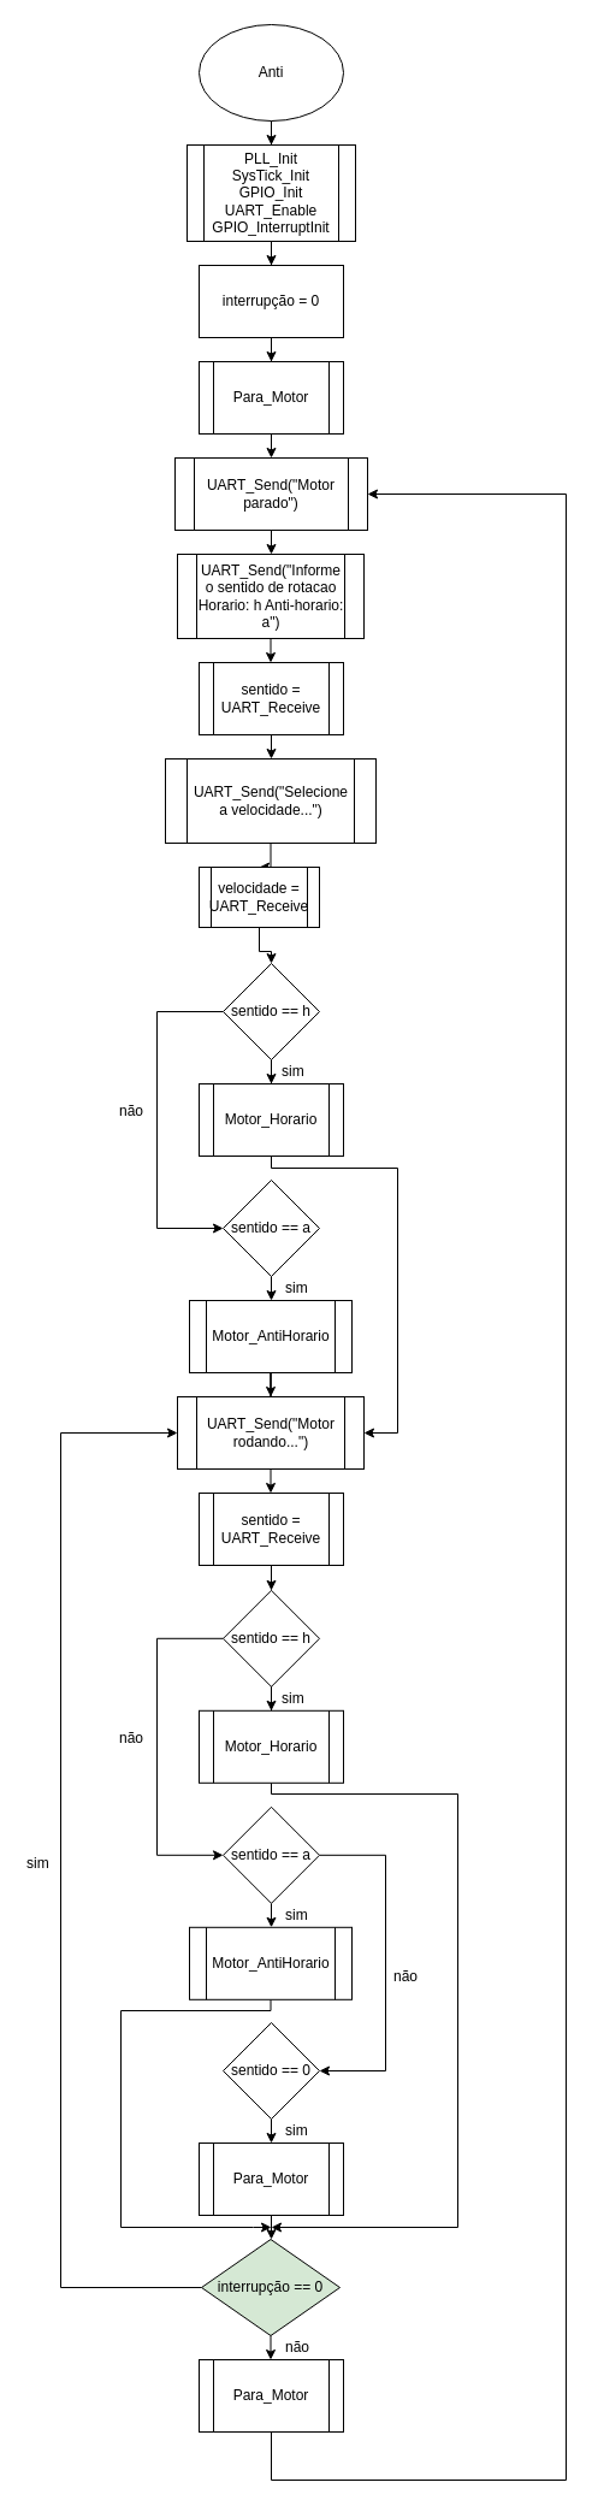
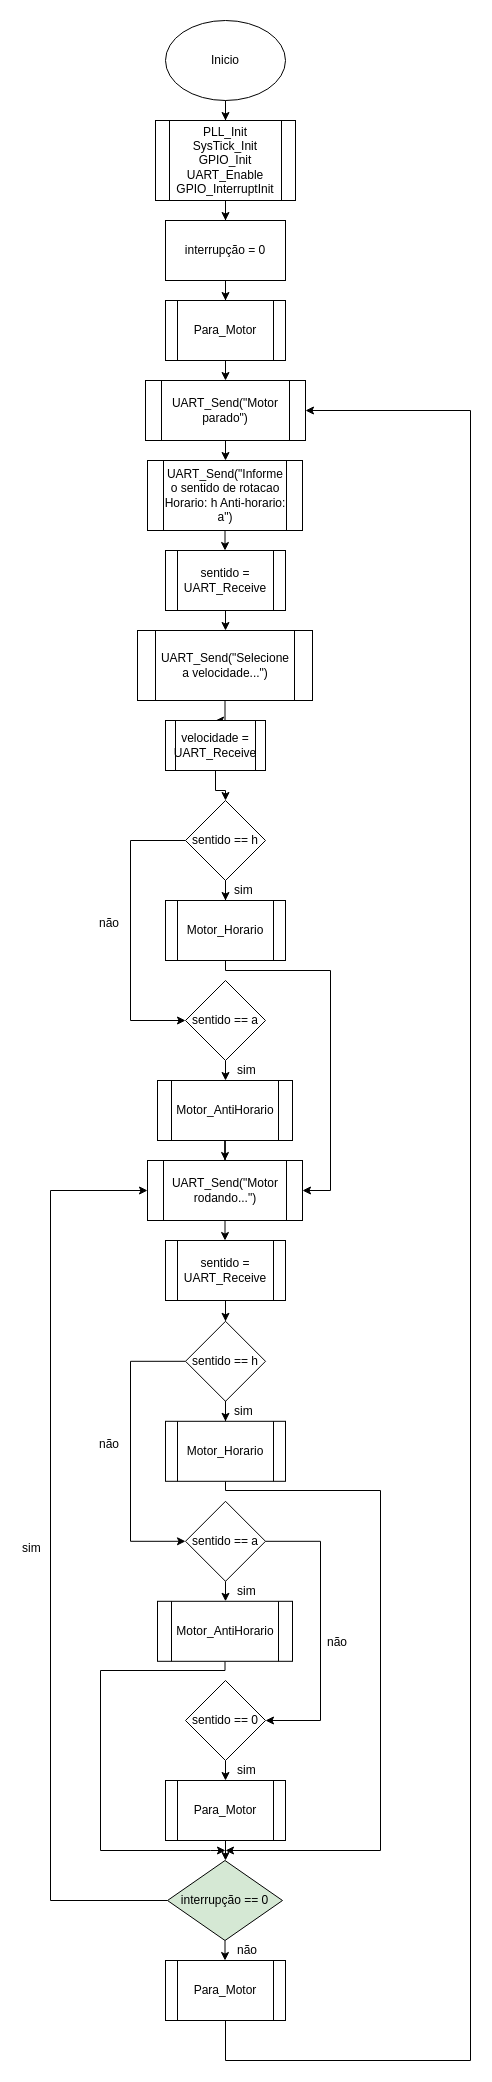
  <mxCell id="0" />
  <mxCell id="1" parent="0" />
  <mxCell id="2" value="" style="edgeStyle=orthogonalEdgeStyle;rounded=0;orthogonalLoop=1;jettySize=auto;html=1;" edge="1" parent="1" source="3" target="5"><mxGeometry relative="1" as="geometry" /></mxCell>
- <mxCell id="3" value="Anti" style="ellipse;whiteSpace=wrap;html=1;" vertex="1" parent="1"><mxGeometry x="165" width="120" height="80" as="geometry" y="20" /></mxCell>
+ <mxCell id="3" value="Inicio" style="ellipse;whiteSpace=wrap;html=1;" vertex="1" parent="1"><mxGeometry x="165" width="120" height="80" as="geometry" y="20" /></mxCell>
  <mxCell id="4" value="" style="edgeStyle=orthogonalEdgeStyle;rounded=0;orthogonalLoop=1;jettySize=auto;html=1;" edge="1" parent="1" source="5" target="7"><mxGeometry relative="1" as="geometry" /></mxCell>
  <mxCell id="5" value="PLL_Init&lt;br&gt;SysTick_Init&lt;br&gt;GPIO_Init&lt;br&gt;UART_Enable&lt;br&gt;GPIO_InterruptInit&lt;br&gt;" style="shape=process;whiteSpace=wrap;html=1;backgroundOutline=1;" vertex="1" parent="1"><mxGeometry x="155" y="120" width="140" height="80" as="geometry" /></mxCell>
  <mxCell id="6" value="" style="edgeStyle=orthogonalEdgeStyle;rounded=0;orthogonalLoop=1;jettySize=auto;html=1;" edge="1" parent="1" source="7" target="9"><mxGeometry relative="1" as="geometry" /></mxCell>
  <mxCell id="7" value="interrupção = 0" style="rounded=0;whiteSpace=wrap;html=1;" vertex="1" parent="1"><mxGeometry x="165" y="220" width="120" height="60" as="geometry" /></mxCell>
  <mxCell id="8" style="edgeStyle=orthogonalEdgeStyle;rounded=0;orthogonalLoop=1;jettySize=auto;html=1;exitX=0.5;exitY=1;exitDx=0;exitDy=0;entryX=0.5;entryY=0;entryDx=0;entryDy=0;" edge="1" parent="1" source="9" target="11"><mxGeometry relative="1" as="geometry" /></mxCell>
  <mxCell id="9" value="Para_Motor" style="shape=process;whiteSpace=wrap;html=1;backgroundOutline=1;" vertex="1" parent="1"><mxGeometry x="165" y="300" width="120" height="60" as="geometry" /></mxCell>
  <mxCell id="10" value="" style="edgeStyle=orthogonalEdgeStyle;rounded=0;orthogonalLoop=1;jettySize=auto;html=1;" edge="1" parent="1" source="11" target="13"><mxGeometry relative="1" as="geometry" /></mxCell>
  <mxCell id="11" value="UART_Send(&quot;Motor parado&quot;)" style="shape=process;whiteSpace=wrap;html=1;backgroundOutline=1;" vertex="1" parent="1"><mxGeometry x="145" y="380" width="160" height="60" as="geometry" /></mxCell>
  <mxCell id="12" value="" style="edgeStyle=orthogonalEdgeStyle;rounded=0;orthogonalLoop=1;jettySize=auto;html=1;" edge="1" parent="1" source="13" target="15"><mxGeometry relative="1" as="geometry" /></mxCell>
  <mxCell id="13" value="UART_Send(&quot;Informe o sentido de rotacao Horario: h Anti-horario: a&quot;)" style="shape=process;whiteSpace=wrap;html=1;backgroundOutline=1;" vertex="1" parent="1"><mxGeometry x="147" y="460" width="155" height="70" as="geometry" /></mxCell>
  <mxCell id="14" value="" style="edgeStyle=orthogonalEdgeStyle;rounded=0;orthogonalLoop=1;jettySize=auto;html=1;" edge="1" parent="1" source="15" target="17"><mxGeometry relative="1" as="geometry" /></mxCell>
  <mxCell id="15" value="sentido = UART_Receive" style="shape=process;whiteSpace=wrap;html=1;backgroundOutline=1;" vertex="1" parent="1"><mxGeometry x="165" y="550" width="120" height="60" as="geometry" /></mxCell>
  <mxCell id="16" value="" style="edgeStyle=orthogonalEdgeStyle;rounded=0;orthogonalLoop=1;jettySize=auto;html=1;" edge="1" parent="1" source="17" target="19"><mxGeometry relative="1" as="geometry" /></mxCell>
  <mxCell id="17" value="UART_Send(&quot;Selecione a velocidade...&quot;)" style="shape=process;whiteSpace=wrap;html=1;backgroundOutline=1;" vertex="1" parent="1"><mxGeometry x="137" y="630" width="175" height="70" as="geometry" /></mxCell>
  <mxCell id="18" value="" style="edgeStyle=orthogonalEdgeStyle;rounded=0;orthogonalLoop=1;jettySize=auto;html=1;" edge="1" parent="1" source="19" target="22"><mxGeometry relative="1" as="geometry" /></mxCell>
  <mxCell id="19" value="velocidade = UART_Receive" style="shape=process;whiteSpace=wrap;html=1;backgroundOutline=1;" vertex="1" parent="1"><mxGeometry x="165" y="720" width="100" height="50" as="geometry" /></mxCell>
  <mxCell id="20" value="" style="edgeStyle=orthogonalEdgeStyle;rounded=0;orthogonalLoop=1;jettySize=auto;html=1;" edge="1" parent="1" source="22" target="24"><mxGeometry relative="1" as="geometry" /></mxCell>
  <mxCell id="21" style="edgeStyle=orthogonalEdgeStyle;rounded=0;orthogonalLoop=1;jettySize=auto;html=1;exitX=0;exitY=0.5;exitDx=0;exitDy=0;entryX=0;entryY=0.5;entryDx=0;entryDy=0;" edge="1" parent="1" source="22" target="26"><mxGeometry relative="1" as="geometry"><Array as="points"><mxPoint x="130" y="840" /><mxPoint x="130" y="1020" /></Array></mxGeometry></mxCell>
  <mxCell id="22" value="sentido == h" style="rhombus;whiteSpace=wrap;html=1;" vertex="1" parent="1"><mxGeometry x="185" y="800" width="80" height="80" as="geometry" /></mxCell>
  <mxCell id="23" style="edgeStyle=orthogonalEdgeStyle;rounded=0;orthogonalLoop=1;jettySize=auto;html=1;exitX=0.5;exitY=1;exitDx=0;exitDy=0;entryX=1;entryY=0.5;entryDx=0;entryDy=0;" edge="1" parent="1" source="24" target="33"><mxGeometry relative="1" as="geometry"><Array as="points"><mxPoint x="225" y="970" /><mxPoint x="330" y="970" /><mxPoint x="330" y="1190" /></Array></mxGeometry></mxCell>
  <mxCell id="24" value="Motor_Horario" style="shape=process;whiteSpace=wrap;html=1;backgroundOutline=1;" vertex="1" parent="1"><mxGeometry x="165" y="900" width="120" height="60" as="geometry" /></mxCell>
  <mxCell id="25" value="" style="edgeStyle=orthogonalEdgeStyle;rounded=0;orthogonalLoop=1;jettySize=auto;html=1;" edge="1" parent="1" source="26" target="29"><mxGeometry relative="1" as="geometry" /></mxCell>
  <mxCell id="26" value="sentido == a" style="rhombus;whiteSpace=wrap;html=1;" vertex="1" parent="1"><mxGeometry x="185" y="980" width="80" height="80" as="geometry" /></mxCell>
  <mxCell id="27" value="não" style="text;html=1;resizable=0;points=[];autosize=1;align=left;verticalAlign=top;spacingTop=-4;" vertex="1" parent="1"><mxGeometry x="97" y="913" width="40" height="20" as="geometry" /></mxCell>
  <mxCell id="28" value="" style="edgeStyle=orthogonalEdgeStyle;rounded=0;orthogonalLoop=1;jettySize=auto;html=1;" edge="1" parent="1" source="29" target="33"><mxGeometry relative="1" as="geometry" /></mxCell>
  <mxCell id="29" value="Motor_AntiHorario" style="shape=process;whiteSpace=wrap;html=1;backgroundOutline=1;" vertex="1" parent="1"><mxGeometry x="157" y="1080" width="135" height="60" as="geometry" /></mxCell>
  <mxCell id="30" value="sim" style="text;html=1;resizable=0;points=[];autosize=1;align=left;verticalAlign=top;spacingTop=-4;" vertex="1" parent="1"><mxGeometry x="232" y="880" width="30" height="20" as="geometry" /></mxCell>
  <mxCell id="31" value="sim" style="text;html=1;resizable=0;points=[];autosize=1;align=left;verticalAlign=top;spacingTop=-4;" vertex="1" parent="1"><mxGeometry x="235" y="1060" width="30" height="20" as="geometry" /></mxCell>
  <mxCell id="32" value="" style="edgeStyle=orthogonalEdgeStyle;rounded=0;orthogonalLoop=1;jettySize=auto;html=1;" edge="1" parent="1" source="33" target="35"><mxGeometry relative="1" as="geometry" /></mxCell>
  <mxCell id="33" value="UART_Send(&quot;Motor rodando...&quot;)" style="shape=process;whiteSpace=wrap;html=1;backgroundOutline=1;" vertex="1" parent="1"><mxGeometry x="147" y="1160" width="155" height="60" as="geometry" /></mxCell>
  <mxCell id="34" value="" style="edgeStyle=orthogonalEdgeStyle;rounded=0;orthogonalLoop=1;jettySize=auto;html=1;" edge="1" parent="1" source="35" target="38"><mxGeometry relative="1" as="geometry" /></mxCell>
  <mxCell id="35" value="sentido = UART_Receive" style="shape=process;whiteSpace=wrap;html=1;backgroundOutline=1;" vertex="1" parent="1"><mxGeometry x="165" y="1240" width="120" height="60" as="geometry" /></mxCell>
  <mxCell id="36" value="" style="edgeStyle=orthogonalEdgeStyle;rounded=0;orthogonalLoop=1;jettySize=auto;html=1;" edge="1" parent="1" source="38" target="40"><mxGeometry relative="1" as="geometry" /></mxCell>
  <mxCell id="37" style="edgeStyle=orthogonalEdgeStyle;rounded=0;orthogonalLoop=1;jettySize=auto;html=1;exitX=0;exitY=0.5;exitDx=0;exitDy=0;entryX=0;entryY=0.5;entryDx=0;entryDy=0;" edge="1" parent="1" source="38" target="43"><mxGeometry relative="1" as="geometry"><Array as="points"><mxPoint x="130" y="1360.8" /><mxPoint x="130" y="1540.8" /></Array></mxGeometry></mxCell>
  <mxCell id="38" value="sentido == h" style="rhombus;whiteSpace=wrap;html=1;" vertex="1" parent="1"><mxGeometry x="185" y="1320.8" width="80" height="80" as="geometry" /></mxCell>
  <mxCell id="39" style="edgeStyle=orthogonalEdgeStyle;rounded=0;orthogonalLoop=1;jettySize=auto;html=1;exitX=0.5;exitY=1;exitDx=0;exitDy=0;" edge="1" parent="1" source="40"><mxGeometry relative="1" as="geometry"><mxPoint x="225" y="1850" as="targetPoint" /><Array as="points"><mxPoint x="225" y="1490" /><mxPoint x="380" y="1490" /><mxPoint x="380" y="1850" /></Array></mxGeometry></mxCell>
  <mxCell id="40" value="Motor_Horario" style="shape=process;whiteSpace=wrap;html=1;backgroundOutline=1;" vertex="1" parent="1"><mxGeometry x="165" y="1420.8" width="120" height="60" as="geometry" /></mxCell>
  <mxCell id="41" value="" style="edgeStyle=orthogonalEdgeStyle;rounded=0;orthogonalLoop=1;jettySize=auto;html=1;" edge="1" parent="1" source="43" target="46"><mxGeometry relative="1" as="geometry" /></mxCell>
  <mxCell id="42" style="edgeStyle=orthogonalEdgeStyle;rounded=0;orthogonalLoop=1;jettySize=auto;html=1;exitX=1;exitY=0.5;exitDx=0;exitDy=0;entryX=1;entryY=0.5;entryDx=0;entryDy=0;" edge="1" parent="1" source="43" target="50"><mxGeometry relative="1" as="geometry"><Array as="points"><mxPoint x="320" y="1541" /><mxPoint x="320" y="1720" /></Array></mxGeometry></mxCell>
  <mxCell id="43" value="sentido == a" style="rhombus;whiteSpace=wrap;html=1;" vertex="1" parent="1"><mxGeometry x="185" y="1500.8" width="80" height="80" as="geometry" /></mxCell>
  <mxCell id="44" value="não" style="text;html=1;resizable=0;points=[];autosize=1;align=left;verticalAlign=top;spacingTop=-4;" vertex="1" parent="1"><mxGeometry x="97" y="1433.8" width="40" height="20" as="geometry" /></mxCell>
  <mxCell id="45" style="edgeStyle=orthogonalEdgeStyle;rounded=0;orthogonalLoop=1;jettySize=auto;html=1;exitX=0.5;exitY=1;exitDx=0;exitDy=0;" edge="1" parent="1" source="46"><mxGeometry relative="1" as="geometry"><mxPoint x="225" y="1850" as="targetPoint" /><Array as="points"><mxPoint x="225" y="1670" /><mxPoint x="100" y="1670" /><mxPoint x="100" y="1850" /><mxPoint x="210" y="1850" /></Array></mxGeometry></mxCell>
  <mxCell id="46" value="Motor_AntiHorario" style="shape=process;whiteSpace=wrap;html=1;backgroundOutline=1;" vertex="1" parent="1"><mxGeometry x="157" y="1600.8" width="135" height="60" as="geometry" /></mxCell>
  <mxCell id="47" value="sim" style="text;html=1;resizable=0;points=[];autosize=1;align=left;verticalAlign=top;spacingTop=-4;" vertex="1" parent="1"><mxGeometry x="232" y="1400.8" width="30" height="20" as="geometry" /></mxCell>
  <mxCell id="48" value="sim" style="text;html=1;resizable=0;points=[];autosize=1;align=left;verticalAlign=top;spacingTop=-4;" vertex="1" parent="1"><mxGeometry x="235" y="1580.8" width="30" height="20" as="geometry" /></mxCell>
  <mxCell id="49" style="edgeStyle=orthogonalEdgeStyle;rounded=0;orthogonalLoop=1;jettySize=auto;html=1;exitX=0.5;exitY=1;exitDx=0;exitDy=0;entryX=0.5;entryY=0;entryDx=0;entryDy=0;" edge="1" parent="1" source="50" target="53"><mxGeometry relative="1" as="geometry" /></mxCell>
  <mxCell id="50" value="sentido == 0" style="rhombus;whiteSpace=wrap;html=1;" vertex="1" parent="1"><mxGeometry x="185" y="1680" width="80" height="80" as="geometry" /></mxCell>
  <mxCell id="51" value="não" style="text;html=1;resizable=0;points=[];autosize=1;align=left;verticalAlign=top;spacingTop=-4;" vertex="1" parent="1"><mxGeometry x="325" y="1632" width="40" height="20" as="geometry" /></mxCell>
  <mxCell id="52" value="" style="edgeStyle=orthogonalEdgeStyle;rounded=0;orthogonalLoop=1;jettySize=auto;html=1;" edge="1" parent="1" source="53" target="57"><mxGeometry relative="1" as="geometry" /></mxCell>
  <mxCell id="53" value="Para_Motor" style="shape=process;whiteSpace=wrap;html=1;backgroundOutline=1;" vertex="1" parent="1"><mxGeometry x="165" y="1780" width="120" height="60" as="geometry" /></mxCell>
  <mxCell id="54" value="sim" style="text;html=1;resizable=0;points=[];autosize=1;align=left;verticalAlign=top;spacingTop=-4;" vertex="1" parent="1"><mxGeometry x="235" y="1760" width="30" height="20" as="geometry" /></mxCell>
  <mxCell id="55" style="edgeStyle=orthogonalEdgeStyle;rounded=0;orthogonalLoop=1;jettySize=auto;html=1;exitX=0;exitY=0.5;exitDx=0;exitDy=0;entryX=0;entryY=0.5;entryDx=0;entryDy=0;" edge="1" parent="1" source="57" target="33"><mxGeometry relative="1" as="geometry"><Array as="points"><mxPoint x="50" y="1900" /><mxPoint x="50" y="1190" /></Array></mxGeometry></mxCell>
  <mxCell id="56" value="" style="edgeStyle=orthogonalEdgeStyle;rounded=0;orthogonalLoop=1;jettySize=auto;html=1;" edge="1" parent="1" source="57" target="60"><mxGeometry relative="1" as="geometry" /></mxCell>
  <mxCell id="57" value="interrupção == 0" style="rhombus;whiteSpace=wrap;html=1;fillColor=#d5e8d4;" vertex="1" parent="1"><mxGeometry x="167" y="1860" width="115" height="80" as="geometry" /></mxCell>
  <mxCell id="58" value="sim" style="text;html=1;resizable=0;points=[];autosize=1;align=left;verticalAlign=top;spacingTop=-4;" vertex="1" parent="1"><mxGeometry x="20" y="1538" width="30" height="20" as="geometry" /></mxCell>
  <mxCell id="59" style="edgeStyle=orthogonalEdgeStyle;rounded=0;orthogonalLoop=1;jettySize=auto;html=1;exitX=0.5;exitY=1;exitDx=0;exitDy=0;entryX=1;entryY=0.5;entryDx=0;entryDy=0;" edge="1" parent="1" source="60" target="11"><mxGeometry relative="1" as="geometry"><Array as="points"><mxPoint x="225" y="2060" /><mxPoint x="470" y="2060" /><mxPoint x="470" y="410" /></Array></mxGeometry></mxCell>
  <mxCell id="60" value="Para_Motor" style="shape=process;whiteSpace=wrap;html=1;backgroundOutline=1;" vertex="1" parent="1"><mxGeometry x="165" y="1960" width="120" height="60" as="geometry" /></mxCell>
  <mxCell id="61" value="não" style="text;html=1;resizable=0;points=[];autosize=1;align=left;verticalAlign=top;spacingTop=-4;" vertex="1" parent="1"><mxGeometry x="235" y="1940" width="40" height="20" as="geometry" /></mxCell>
